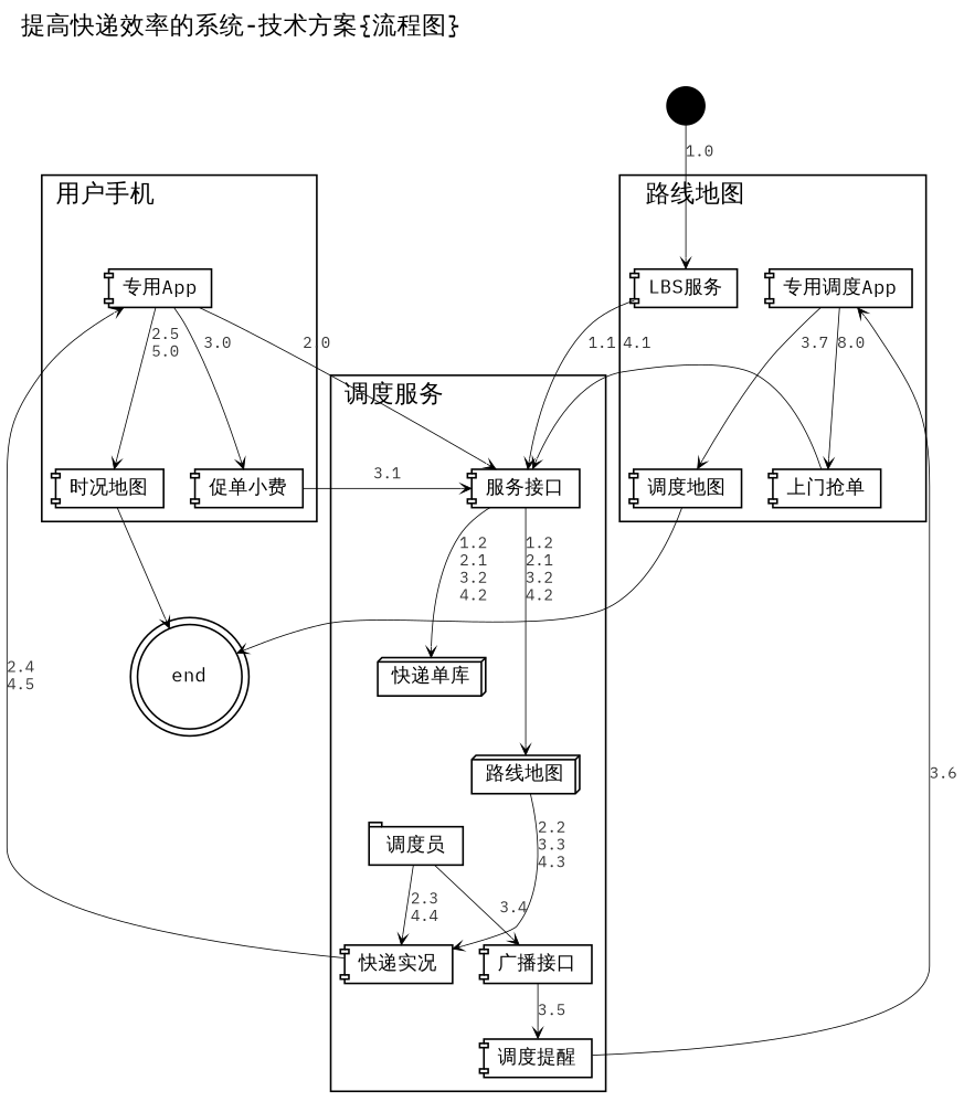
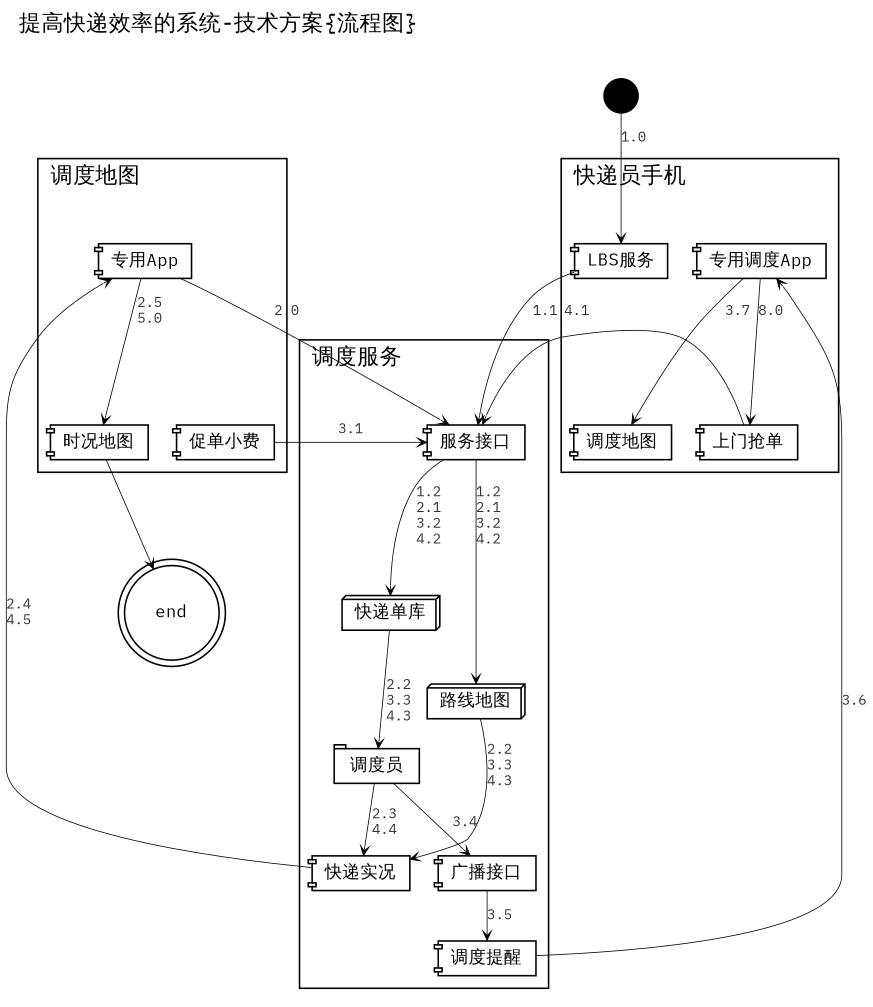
  digraph {
    fontname="IBM Plex Mono"
    fontsize=14.0
    label="提高快递效率的系统-技术方案{流程图}"
    labeljust=l
    labelloc=t
    rankdir=TB
    ranksep=0.3
    node [fontname="IBM Plex Mono" fontsize=11.0 shape=component]
    edge [arrowhead=vee arrowsize=0.6 arrowtail=none fontcolor="#333333" fontname="IBM Plex Mono" fontsize=9.0 style="setlinewidth(0.5)"]
    n1 [height=0.3 label="时况地图"]
    n2 [height=0.3 label="专用App"]
    n3 [height=0.3 label="促单小费"]
    n4 [height=0.3 label="服务接口"]
    n5 [height=0.3 label="快递单库" shape=box3d]
    n6 [height=0.3 label="路线地图" shape=box3d]
    n7 [height=0.3 label="快递实况"]
    n8 [height=0.3 label="广播接口"]
    n9 [height=0.3 label="调度提醒"]
    n10 [height=0.3 label="调度员" shape=tab]
    n11 [height=0.3 label="LBS服务"]
    n12 [height=0.3 label="调度地图"]
    n13 [height=0.3 label="专用调度App"]
    n14 [height=0.3 label="上门抢单"]
    end [fillcolor=red height=0.3 shape=doublecircle]
    n16 [height=0.3 label="流程开始" shape=point]
    subgraph cluster_1 {
-     label="用户手机"
+     label="调度地图"
      n1
      n2
      n3
    }
    subgraph cluster_2 {
      label="调度服务"
      n4
      n5
      n6
      n7
      n8
      n9
      n10
    }
    subgraph cluster_3 {
-     label="路线地图"
+     label="快递员手机"
      n11
      n12
      n13
      n14
    }
    n1 -> end
    n2 -> n1 [label="2.5\n5.0"]
-   n2 -> n3 [label=3.0]
    n2 -> n4 [label=2.0]
    n3 -> n4 [label=3.1]
    n4 -> n5 [label="1.2\n2.1\n3.2\n4.2"]
    n4 -> n6 [label="1.2\n2.1\n3.2\n4.2"]
+   n5 -> n10 [label="2.2\n3.3\n4.3"]
    n6 -> n7 [label="2.2\n3.3\n4.3"]
    n7 -> n2 [label="2.4\n4.5"]
    n8 -> n9 [label=3.5]
    n9 -> n13 [label=3.6]
    n10 -> n7 [label="2.3\n4.4"]
    n10 -> n8 [label=3.4]
    n11 -> n4 [label=1.1]
-   n12 -> end
    n13 -> n12 [label=3.7]
    n13 -> n14 [label=8.0]
    n14 -> n4 [label=4.1]
    n16 -> n11 [label=1.0]
  }
